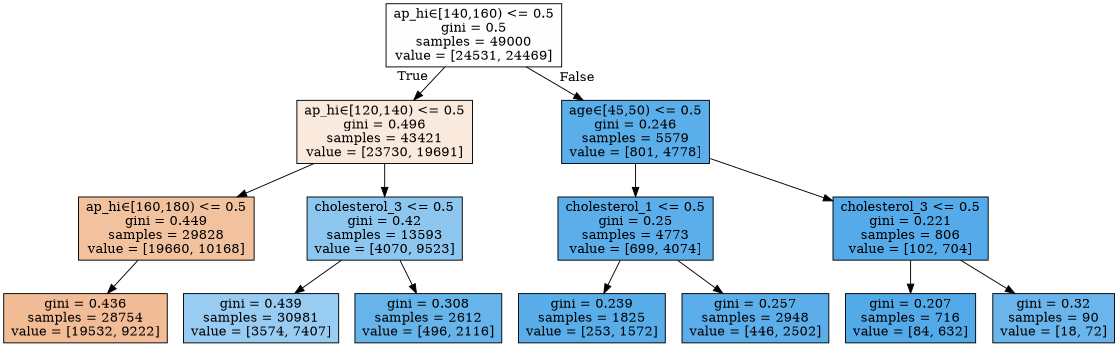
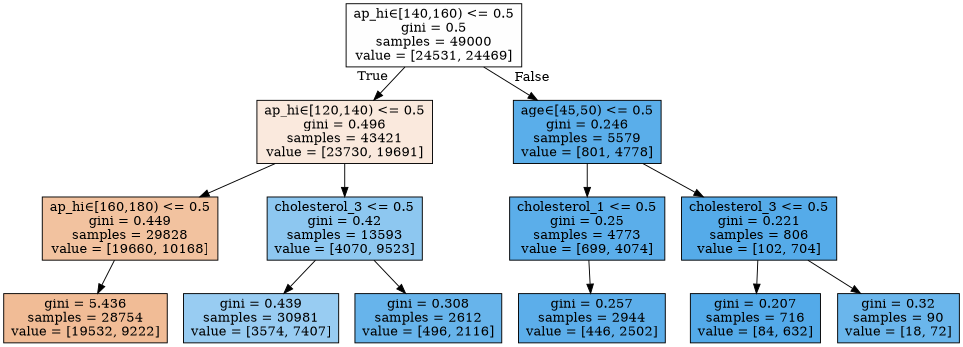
  digraph {
    node [color=black shape=box style=filled]
    n1 [fillcolor="#e5813901" label="ap_hi∈[140,160) <= 0.5\ngini = 0.5\nsamples = 49000\nvalue = [24531, 24469]"]
    n2 [fillcolor="#e581392b" label="ap_hi∈[120,140) <= 0.5\ngini = 0.496\nsamples = 43421\nvalue = [23730, 19691]"]
    n3 [fillcolor="#399de5d4" label="age∈[45,50) <= 0.5\ngini = 0.246\nsamples = 5579\nvalue = [801, 4778]"]
    n4 [fillcolor="#e581397b" label="ap_hi∈[160,180) <= 0.5\ngini = 0.449\nsamples = 29828\nvalue = [19660, 10168]"]
    n5 [fillcolor="#399de592" label="cholesterol_3 <= 0.5\ngini = 0.42\nsamples = 13593\nvalue = [4070, 9523]"]
    n6 [fillcolor="#399de5d3" label="cholesterol_1 <= 0.5\ngini = 0.25\nsamples = 4773\nvalue = [699, 4074]"]
    n7 [fillcolor="#399de5da" label="cholesterol_3 <= 0.5\ngini = 0.221\nsamples = 806\nvalue = [102, 704]"]
-   n8 [fillcolor="#e5813987" label="gini = 0.436\nsamples = 28754\nvalue = [19532, 9222]"]
+   n8 [fillcolor="#e5813987" label="gini = 5.436\nsamples = 28754\nvalue = [19532, 9222]"]
    n9 [fillcolor="#399de584" label="gini = 0.439\nsamples = 30981\nvalue = [3574, 7407]"]
    n10 [fillcolor="#399de5c3" label="gini = 0.308\nsamples = 2612\nvalue = [496, 2116]"]
-   n11 [fillcolor="#399de5d6" label="gini = 0.239\nsamples = 1825\nvalue = [253, 1572]"]
-   n12 [fillcolor="#399de5d2" label="gini = 0.257\nsamples = 2948\nvalue = [446, 2502]"]
+   n12 [fillcolor="#399de5d2" label="gini = 0.257\nsamples = 2944\nvalue = [446, 2502]"]
    n13 [fillcolor="#399de5dd" label="gini = 0.207\nsamples = 716\nvalue = [84, 632]"]
    n14 [fillcolor="#399de5bf" label="gini = 0.32\nsamples = 90\nvalue = [18, 72]"]
    n1 -> n2 [headlabel=True labelangle=45 labeldistance=2.5]
    n1 -> n3 [headlabel=False labelangle=-45 labeldistance=2.5]
    n2 -> n4
    n2 -> n5
    n3 -> n6
    n3 -> n7
    n4 -> n8
    n5 -> n9
    n5 -> n10
-   n6 -> n11
    n6 -> n12
    n7 -> n13
    n7 -> n14
  }
